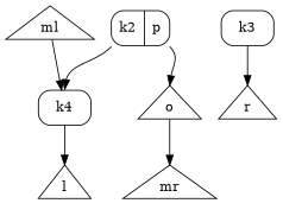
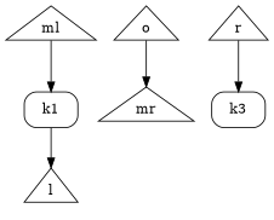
  digraph {
    node [ordering=out shape=triangle]
-   n1 [label="<f1> k2|<f2> p" shape=Mrecord]
-   k1 [shape=Mrecord label=k4]
+   k1 [shape=Mrecord]
    o
    l
    k3 [shape=Mrecord]
    r
    mr
    ml
-   n1 -> k1 [headport=n tailport=sw]
-   n1 -> o [headport=n tailport=se]
    k1 -> l
    o -> mr
-   k3 -> r
+   r -> k3
    ml -> k1
  }
